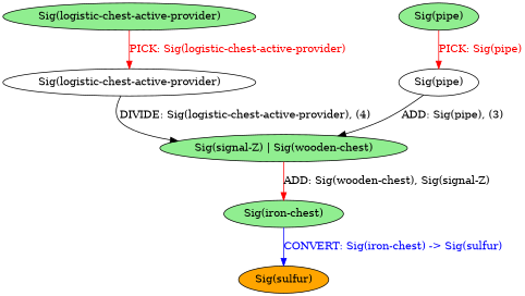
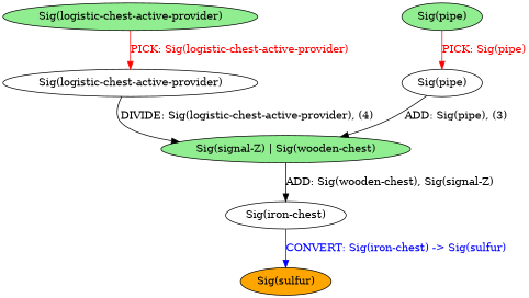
  strict digraph {
    nodesep=1
    node [fillcolor=white style=filled]
    edge [color=black fontcolor=black]
    n1 [label="Sig(pipe)"]
    n2 [fillcolor=lightgreen label="Sig(signal-Z) | Sig(wooden-chest)"]
-   n3 [fillcolor=lightgreen label="Sig(iron-chest)"]
+   n3 [label="Sig(iron-chest)"]
    n4 [fillcolor=lightgreen label="Sig(pipe)"]
    n5 [fillcolor=lightgreen label="Sig(logistic-chest-active-provider)"]
    n6 [label="Sig(logistic-chest-active-provider)"]
    n7 [fillcolor=orange label="Sig(sulfur)"]
    n1 -> n2 [label="ADD: Sig(pipe), (3)"]
-   n2 -> n3 [color=red label="ADD: Sig(wooden-chest), Sig(signal-Z)"]
+   n2 -> n3 [label="ADD: Sig(wooden-chest), Sig(signal-Z)"]
    n3 -> n7 [color=blue fontcolor=blue label="CONVERT: Sig(iron-chest) -> Sig(sulfur)"]
    n4 -> n1 [color=red fontcolor=red label="PICK: Sig(pipe)"]
    n5 -> n6 [color=red fontcolor=red label="PICK: Sig(logistic-chest-active-provider)"]
    n6 -> n2 [label="DIVIDE: Sig(logistic-chest-active-provider), (4)"]
  }
